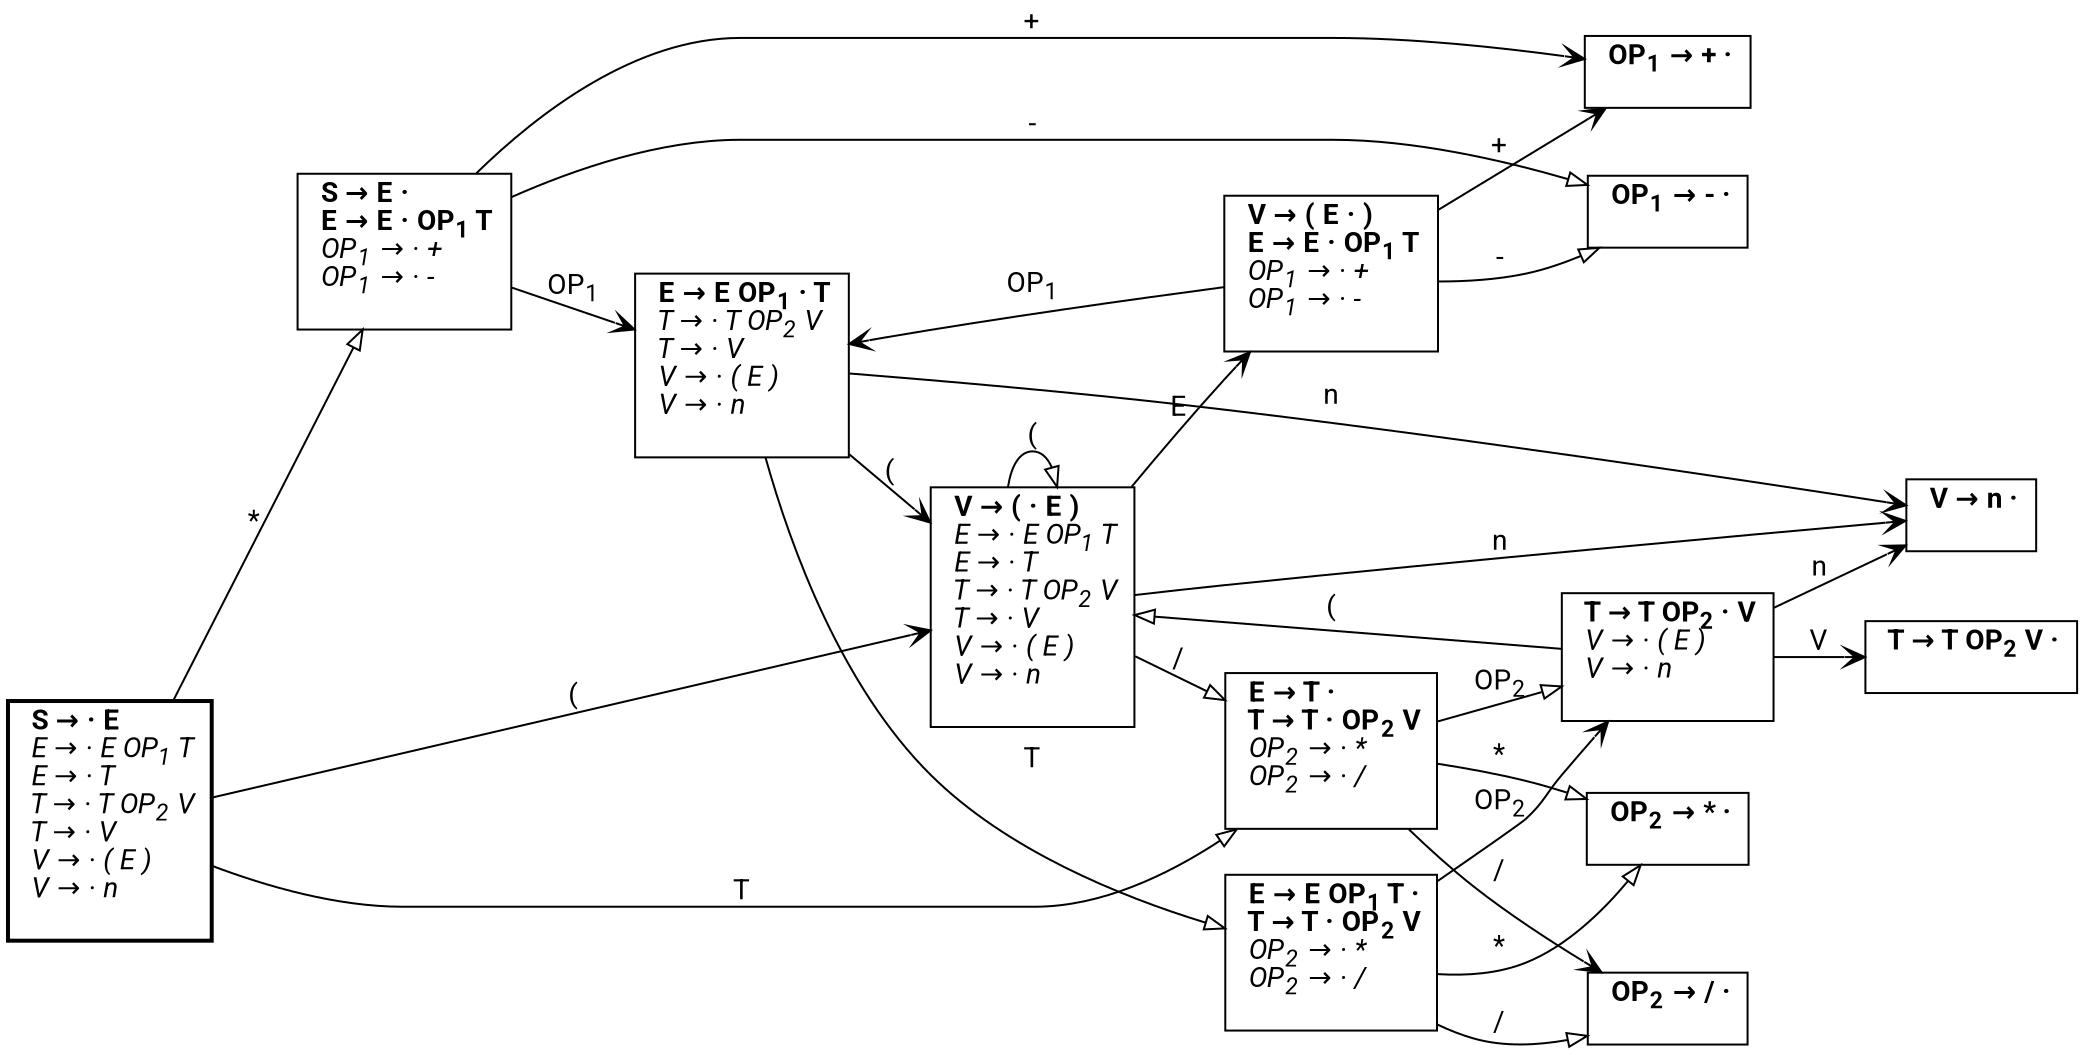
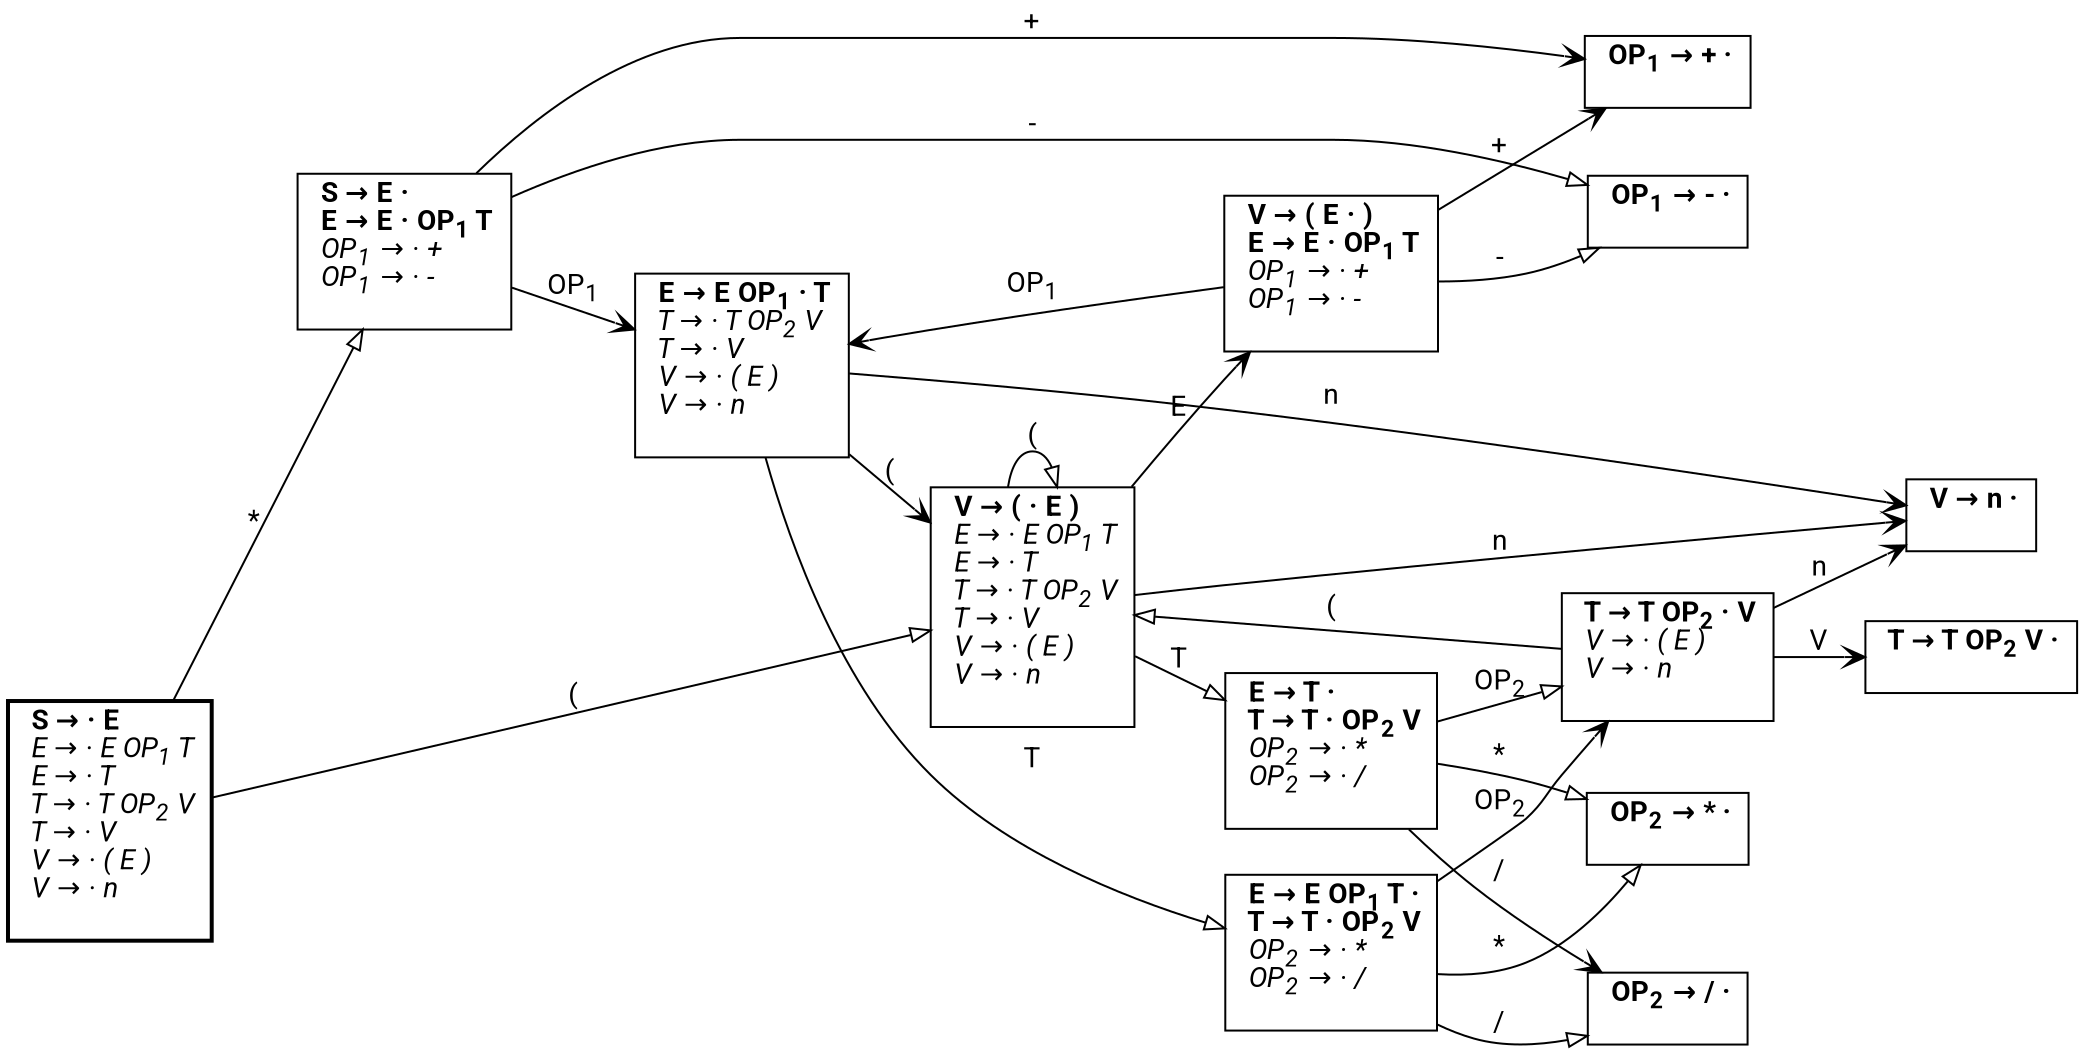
  digraph {
    fontname=Roboto
    rankdir=LR
    node [fontname=Roboto shape=box]
    edge [arrowhead=vee fontname=Roboto]
    n1 [label=<<b> 	S → · E</b><br align="left" /><i> 	E → · E OP<sub>1</sub> T<br align="left" /> 	E → · T<br align="left" /> 	T → · T OP<sub>2</sub> V<br align="left" /> 	T → · V<br align="left" /> 	V → · ( E )<br align="left" /> 	V → · n<br align="left" /> 	</i>> penwidth=2]
    n2 [label=<<b> 	S → E ·<br align="left" /> 	E → E · OP<sub>1</sub> T</b><br align="left" /><i> 	OP<sub>1</sub> → · +<br align="left" /> 	OP<sub>1</sub> → · -<br align="left" /> 	</i>>]
    n3 [label=<<b> 	E → T ·<br align="left" /> 	T → T · OP<sub>2</sub> V</b><br align="left" /><i> 	OP<sub>2</sub> → · *<br align="left" /> 	OP<sub>2</sub> → · /<br align="left" /> 	</i>>]
    n4 [label=<<b> 	V → ( · E )</b><br align="left" /><i> 	E → · E OP<sub>1</sub> T<br align="left" /> 	E → · T<br align="left" /> 	T → · T OP<sub>2</sub> V<br align="left" /> 	T → · V<br align="left" /> 	V → · ( E )<br align="left" /> 	V → · n<br align="left" /> 	</i>>]
    n5 [label=<<b> 	E → E OP<sub>1</sub> · T</b><br align="left" /><i> 	T → · T OP<sub>2</sub> V<br align="left" /> 	T → · V<br align="left" /> 	V → · ( E )<br align="left" /> 	V → · n<br align="left" /> 	</i>>]
    n6 [label=<<b> 	OP<sub>1</sub> → + ·<br align="left" /> 	</b>>]
    n7 [label=<<b> 	OP<sub>1</sub> → - ·<br align="left" /> 	</b>>]
    n8 [label=<<b> 	T → T OP<sub>2</sub> · V</b><br align="left" /><i> 	V → · ( E )<br align="left" /> 	V → · n<br align="left" /> 	</i>>]
    n9 [label=<<b> 	OP<sub>2</sub> → * ·<br align="left" /> 	</b>>]
    n10 [label=<<b> 	OP<sub>2</sub> → / ·<br align="left" /> 	</b>>]
    n11 [label=<<b> 	V → n ·<br align="left" /> 	</b>>]
    n12 [label=<<b> 	V → ( E · )<br align="left" /> 	E → E · OP<sub>1</sub> T</b><br align="left" /><i> 	OP<sub>1</sub> → · +<br align="left" /> 	OP<sub>1</sub> → · -<br align="left" /> 	</i>>]
    n13 [label=<<b> 	E → E OP<sub>1</sub> T ·<br align="left" /> 	T → T · OP<sub>2</sub> V</b><br align="left" /><i> 	OP<sub>2</sub> → · *<br align="left" /> 	OP<sub>2</sub> → · /<br align="left" /> 	</i>>]
    n14 [label=<<b> 	T → T OP<sub>2</sub> V ·<br align="left" /> 	</b>>]
    n1 -> n2 [arrowhead=onormal label="*"]
-   n1 -> n3 [arrowhead=onormal label=T]
-   n1 -> n4 [label="("]
+   n1 -> n4 [arrowhead=onormal label="("]
    n2 -> n5 [label=<OP<sub>1</sub>>]
    n2 -> n6 [label="+"]
    n2 -> n7 [arrowhead=onormal label="-"]
    n3 -> n8 [arrowhead=onormal label=<OP<sub>2</sub>>]
    n3 -> n9 [arrowhead=onormal label="*"]
    n3 -> n10 [label="/"]
-   n4 -> n3 [arrowhead=onormal label="/"]
+   n4 -> n3 [arrowhead=onormal label=T]
    n4 -> n4 [arrowhead=onormal label="("]
    n4 -> n11 [label=n]
    n4 -> n12 [label=E]
    n5 -> n4 [label="("]
    n5 -> n11 [label=n]
    n5 -> n13 [arrowhead=onormal label=T]
    n8 -> n4 [arrowhead=onormal label="("]
    n8 -> n11 [label=n]
    n8 -> n14 [label=V]
    n12 -> n5 [label=<OP<sub>1</sub>>]
    n12 -> n6 [label="+"]
    n12 -> n7 [arrowhead=onormal label="-"]
    n13 -> n8 [label=<OP<sub>2</sub>>]
    n13 -> n9 [arrowhead=onormal label="*"]
    n13 -> n10 [arrowhead=onormal label="/"]
  }
